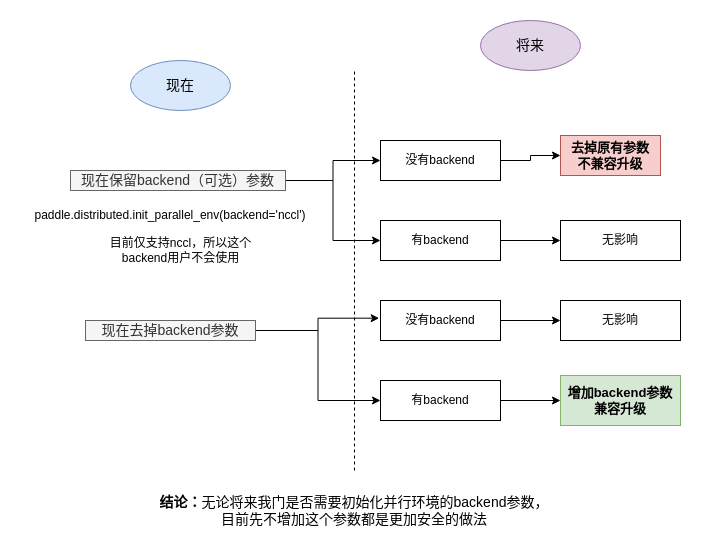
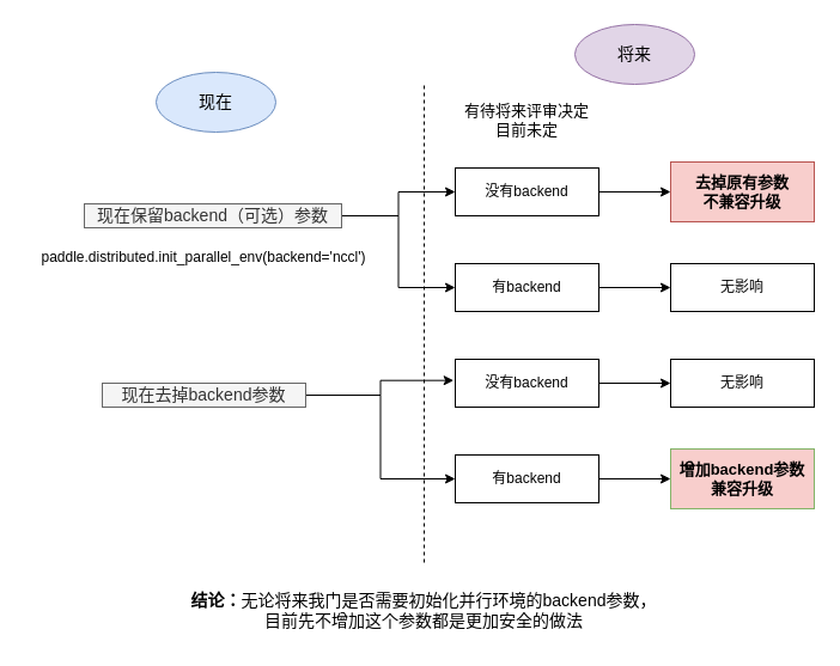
  <mxCell id="0" />
  <mxCell id="1" parent="0" />
  <mxCell id="2" value="paddle.distributed.init_parallel_env(backend='nccl')" style="text;html=1;align=center;verticalAlign=middle;whiteSpace=wrap;rounded=0;" vertex="1" parent="1"><mxGeometry x="20" y="200" width="300" height="30" as="geometry" /></mxCell>
  <mxCell id="3" style="edgeStyle=orthogonalEdgeStyle;rounded=0;orthogonalLoop=1;jettySize=auto;html=1;exitX=1;exitY=0.5;exitDx=0;exitDy=0;entryX=0;entryY=0.5;entryDx=0;entryDy=0;fontSize=13;" edge="1" parent="1" source="4" target="23"><mxGeometry relative="1" as="geometry" /></mxCell>
  <mxCell id="4" value="没有backend" style="rounded=0;whiteSpace=wrap;html=1;" vertex="1" parent="1"><mxGeometry x="380" y="300" width="120" height="40" as="geometry" /></mxCell>
  <mxCell id="5" style="edgeStyle=orthogonalEdgeStyle;rounded=0;orthogonalLoop=1;jettySize=auto;html=1;exitX=1;exitY=0.5;exitDx=0;exitDy=0;entryX=0;entryY=0.5;entryDx=0;entryDy=0;fontSize=13;" edge="1" parent="1" source="6" target="21"><mxGeometry relative="1" as="geometry" /></mxCell>
  <mxCell id="6" value="有backend" style="rounded=0;whiteSpace=wrap;html=1;" vertex="1" parent="1"><mxGeometry x="380" y="220" width="120" height="40" as="geometry" /></mxCell>
  <mxCell id="7" style="edgeStyle=orthogonalEdgeStyle;rounded=0;orthogonalLoop=1;jettySize=auto;html=1;exitX=1;exitY=0.5;exitDx=0;exitDy=0;entryX=0;entryY=0.5;entryDx=0;entryDy=0;fontSize=13;" edge="1" parent="1" source="8" target="22"><mxGeometry relative="1" as="geometry" /></mxCell>
  <mxCell id="8" value="有backend" style="rounded=0;whiteSpace=wrap;html=1;" vertex="1" parent="1"><mxGeometry x="380" y="380" width="120" height="40" as="geometry" /></mxCell>
  <mxCell id="9" style="edgeStyle=orthogonalEdgeStyle;rounded=0;orthogonalLoop=1;jettySize=auto;html=1;exitX=1;exitY=0.5;exitDx=0;exitDy=0;entryX=0;entryY=0.5;entryDx=0;entryDy=0;fontSize=13;" edge="1" parent="1" source="10" target="20"><mxGeometry relative="1" as="geometry" /></mxCell>
  <mxCell id="10" value="没有backend" style="rounded=0;whiteSpace=wrap;html=1;" vertex="1" parent="1"><mxGeometry x="380" y="140" width="120" height="40" as="geometry" /></mxCell>
  <mxCell id="11" style="edgeStyle=orthogonalEdgeStyle;rounded=0;orthogonalLoop=1;jettySize=auto;html=1;exitX=1;exitY=0.5;exitDx=0;exitDy=0;entryX=-0.011;entryY=0.442;entryDx=0;entryDy=0;entryPerimeter=0;fontSize=13;" edge="1" parent="1" source="13" target="4"><mxGeometry relative="1" as="geometry" /></mxCell>
  <mxCell id="12" style="edgeStyle=orthogonalEdgeStyle;rounded=0;orthogonalLoop=1;jettySize=auto;html=1;exitX=1;exitY=0.5;exitDx=0;exitDy=0;entryX=0;entryY=0.5;entryDx=0;entryDy=0;fontSize=13;" edge="1" parent="1" source="13" target="8"><mxGeometry relative="1" as="geometry" /></mxCell>
  <mxCell id="13" value="现在去掉backend参数" style="text;html=1;strokeColor=#666666;fillColor=#f5f5f5;align=center;verticalAlign=middle;whiteSpace=wrap;rounded=0;fontSize=14;fontColor=#333333;" vertex="1" parent="1"><mxGeometry x="85" y="320" width="170" height="20" as="geometry" /></mxCell>
  <mxCell id="14" style="edgeStyle=orthogonalEdgeStyle;rounded=0;orthogonalLoop=1;jettySize=auto;html=1;exitX=1;exitY=0.5;exitDx=0;exitDy=0;fontSize=13;" edge="1" parent="1" source="16" target="10"><mxGeometry relative="1" as="geometry" /></mxCell>
  <mxCell id="15" style="edgeStyle=orthogonalEdgeStyle;rounded=0;orthogonalLoop=1;jettySize=auto;html=1;exitX=1;exitY=0.5;exitDx=0;exitDy=0;entryX=0;entryY=0.5;entryDx=0;entryDy=0;fontSize=13;" edge="1" parent="1" source="16" target="6"><mxGeometry relative="1" as="geometry" /></mxCell>
  <mxCell id="16" value="现在保留backend（可选）参数" style="text;html=1;strokeColor=#666666;fillColor=#f5f5f5;align=center;verticalAlign=middle;whiteSpace=wrap;rounded=0;fontSize=14;fontColor=#333333;" vertex="1" parent="1"><mxGeometry x="70" y="170" width="215" height="20" as="geometry" /></mxCell>
  <mxCell id="17" value="" style="endArrow=none;dashed=1;html=1;fontSize=14;" edge="1" parent="1"><mxGeometry width="50" height="50" relative="1" as="geometry"><mxPoint x="354" y="470" as="sourcePoint" /><mxPoint x="354" y="70" as="targetPoint" /></mxGeometry></mxCell>
  <mxCell id="18" value="现在" style="ellipse;whiteSpace=wrap;html=1;fontSize=14;fillColor=#dae8fc;strokeColor=#6c8ebf;" vertex="1" parent="1"><mxGeometry x="130" y="60" width="100" height="50" as="geometry" /></mxCell>
  <mxCell id="19" value="将来" style="ellipse;whiteSpace=wrap;html=1;fontSize=14;fillColor=#e1d5e7;strokeColor=#9673a6;" vertex="1" parent="1"><mxGeometry x="480" y="20" width="100" height="50" as="geometry" /></mxCell>
- <mxCell id="20" value="&lt;b style=&quot;font-size: 13px;&quot;&gt;去掉原有参数&lt;br style=&quot;font-size: 13px;&quot;&gt;不兼容升级&lt;/b&gt;" style="rounded=0;whiteSpace=wrap;html=1;fontSize=13;fillColor=#f8cecc;strokeColor=#b85450;" vertex="1" parent="1"><mxGeometry x="560" y="135" width="100" height="40" as="geometry" /></mxCell>
+ <mxCell id="20" value="&lt;b style=&quot;font-size: 13px;&quot;&gt;去掉原有参数&lt;br style=&quot;font-size: 13px;&quot;&gt;不兼容升级&lt;/b&gt;" style="rounded=0;whiteSpace=wrap;html=1;fontSize=13;fillColor=#f8cecc;strokeColor=#b85450;" vertex="1" parent="1"><mxGeometry x="560" y="135" width="120" height="50" as="geometry" /></mxCell>
  <mxCell id="21" value="无影响" style="rounded=0;whiteSpace=wrap;html=1;" vertex="1" parent="1"><mxGeometry x="560" y="220" width="120" height="40" as="geometry" /></mxCell>
- <mxCell id="22" value="&lt;b style=&quot;font-size: 13px;&quot;&gt;增加backend参数&lt;br style=&quot;font-size: 13px;&quot;&gt;兼容升级&lt;/b&gt;" style="rounded=0;whiteSpace=wrap;html=1;fontSize=13;fillColor=#d5e8d4;strokeColor=#82b366;" vertex="1" parent="1"><mxGeometry x="560" y="375" width="120" height="50" as="geometry" /></mxCell>
+ <mxCell id="22" value="&lt;b style=&quot;font-size: 13px;&quot;&gt;增加backend参数&lt;br style=&quot;font-size: 13px;&quot;&gt;兼容升级&lt;/b&gt;" style="rounded=0;whiteSpace=wrap;html=1;fontSize=13;fillColor=#f8cecc;strokeColor=#82b366;" vertex="1" parent="1"><mxGeometry x="560" y="375" width="120" height="50" as="geometry" /></mxCell>
  <mxCell id="23" value="无影响" style="rounded=0;whiteSpace=wrap;html=1;" vertex="1" parent="1"><mxGeometry x="560" y="300" width="120" height="40" as="geometry" /></mxCell>
+ <mxCell id="24" value="有待将来评审决定&lt;br&gt;目前未定" style="text;html=1;strokeColor=none;fillColor=none;align=center;verticalAlign=middle;whiteSpace=wrap;rounded=0;fontSize=13;" vertex="1" parent="1"><mxGeometry x="380" y="90" width="120" height="20" as="geometry" /></mxCell>
  <mxCell id="25" value="&lt;b&gt;结论：&lt;/b&gt;无论将来我门是否需要初始化并行环境的backend参数，目前先不增加这个参数都是更加安全的做法" style="text;html=1;strokeColor=none;fillColor=none;align=center;verticalAlign=middle;whiteSpace=wrap;rounded=0;fontSize=14;" vertex="1" parent="1"><mxGeometry x="157" y="485" width="394" height="50" as="geometry" /></mxCell>
- <mxCell id="26" value="目前仅支持nccl，所以这个backend用户不会使用" style="text;html=1;strokeColor=none;fillColor=none;align=center;verticalAlign=middle;whiteSpace=wrap;rounded=0;fontSize=12;" vertex="1" parent="1"><mxGeometry x="92.5" y="240" width="175" height="20" as="geometry" /></mxCell>
